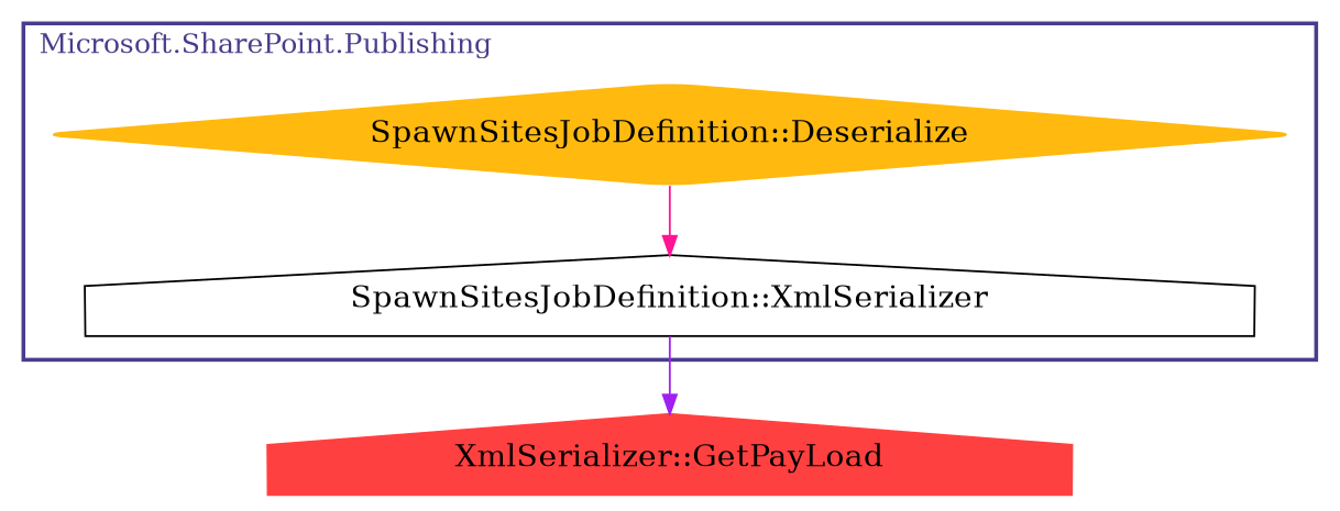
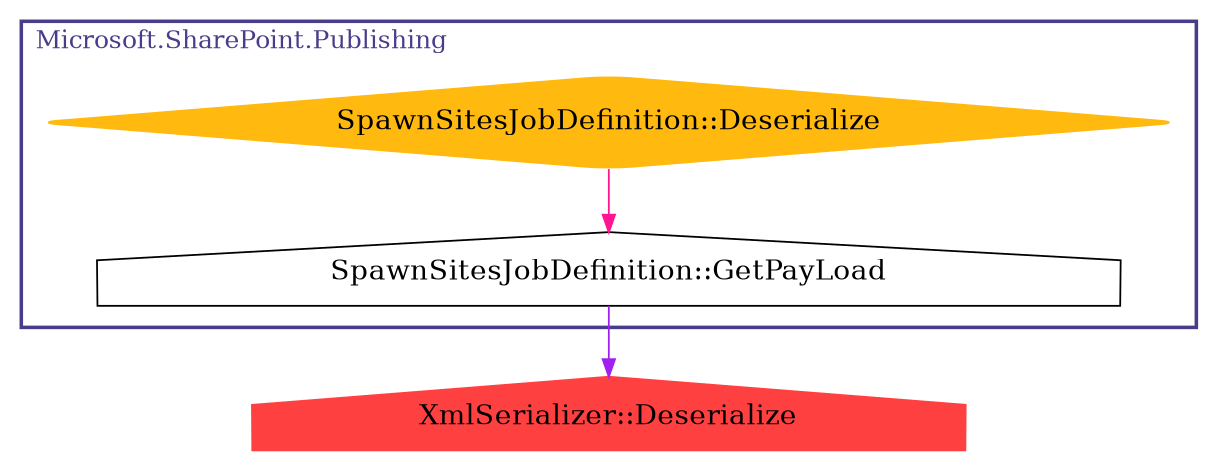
  digraph {
    node [fontsize=16 shape=house]
-   n1 [label="SpawnSitesJobDefinition::XmlSerializer"]
+   n1 [label="SpawnSitesJobDefinition::GetPayLoad"]
    n2 [color=darkgoldenrod1 fillcolor=darkgoldenrod1 label="SpawnSitesJobDefinition::Deserialize" shape=diamond style="filled, rounded"]
-   n3 [color=brown1 fillcolor=brown1 label="XmlSerializer::GetPayLoad" style=filled]
+   n3 [color=brown1 fillcolor=brown1 label="XmlSerializer::Deserialize" style=filled]
    subgraph cluster_1 {
      color=darkslateblue
      fontcolor=darkslateblue
      label="Microsoft.SharePoint.Publishing"
      labeljust=l
      penwidth=2
      n1
      n2
    }
    n1 -> n3 [color=purple]
    n2 -> n1 [color=deeppink]
  }
